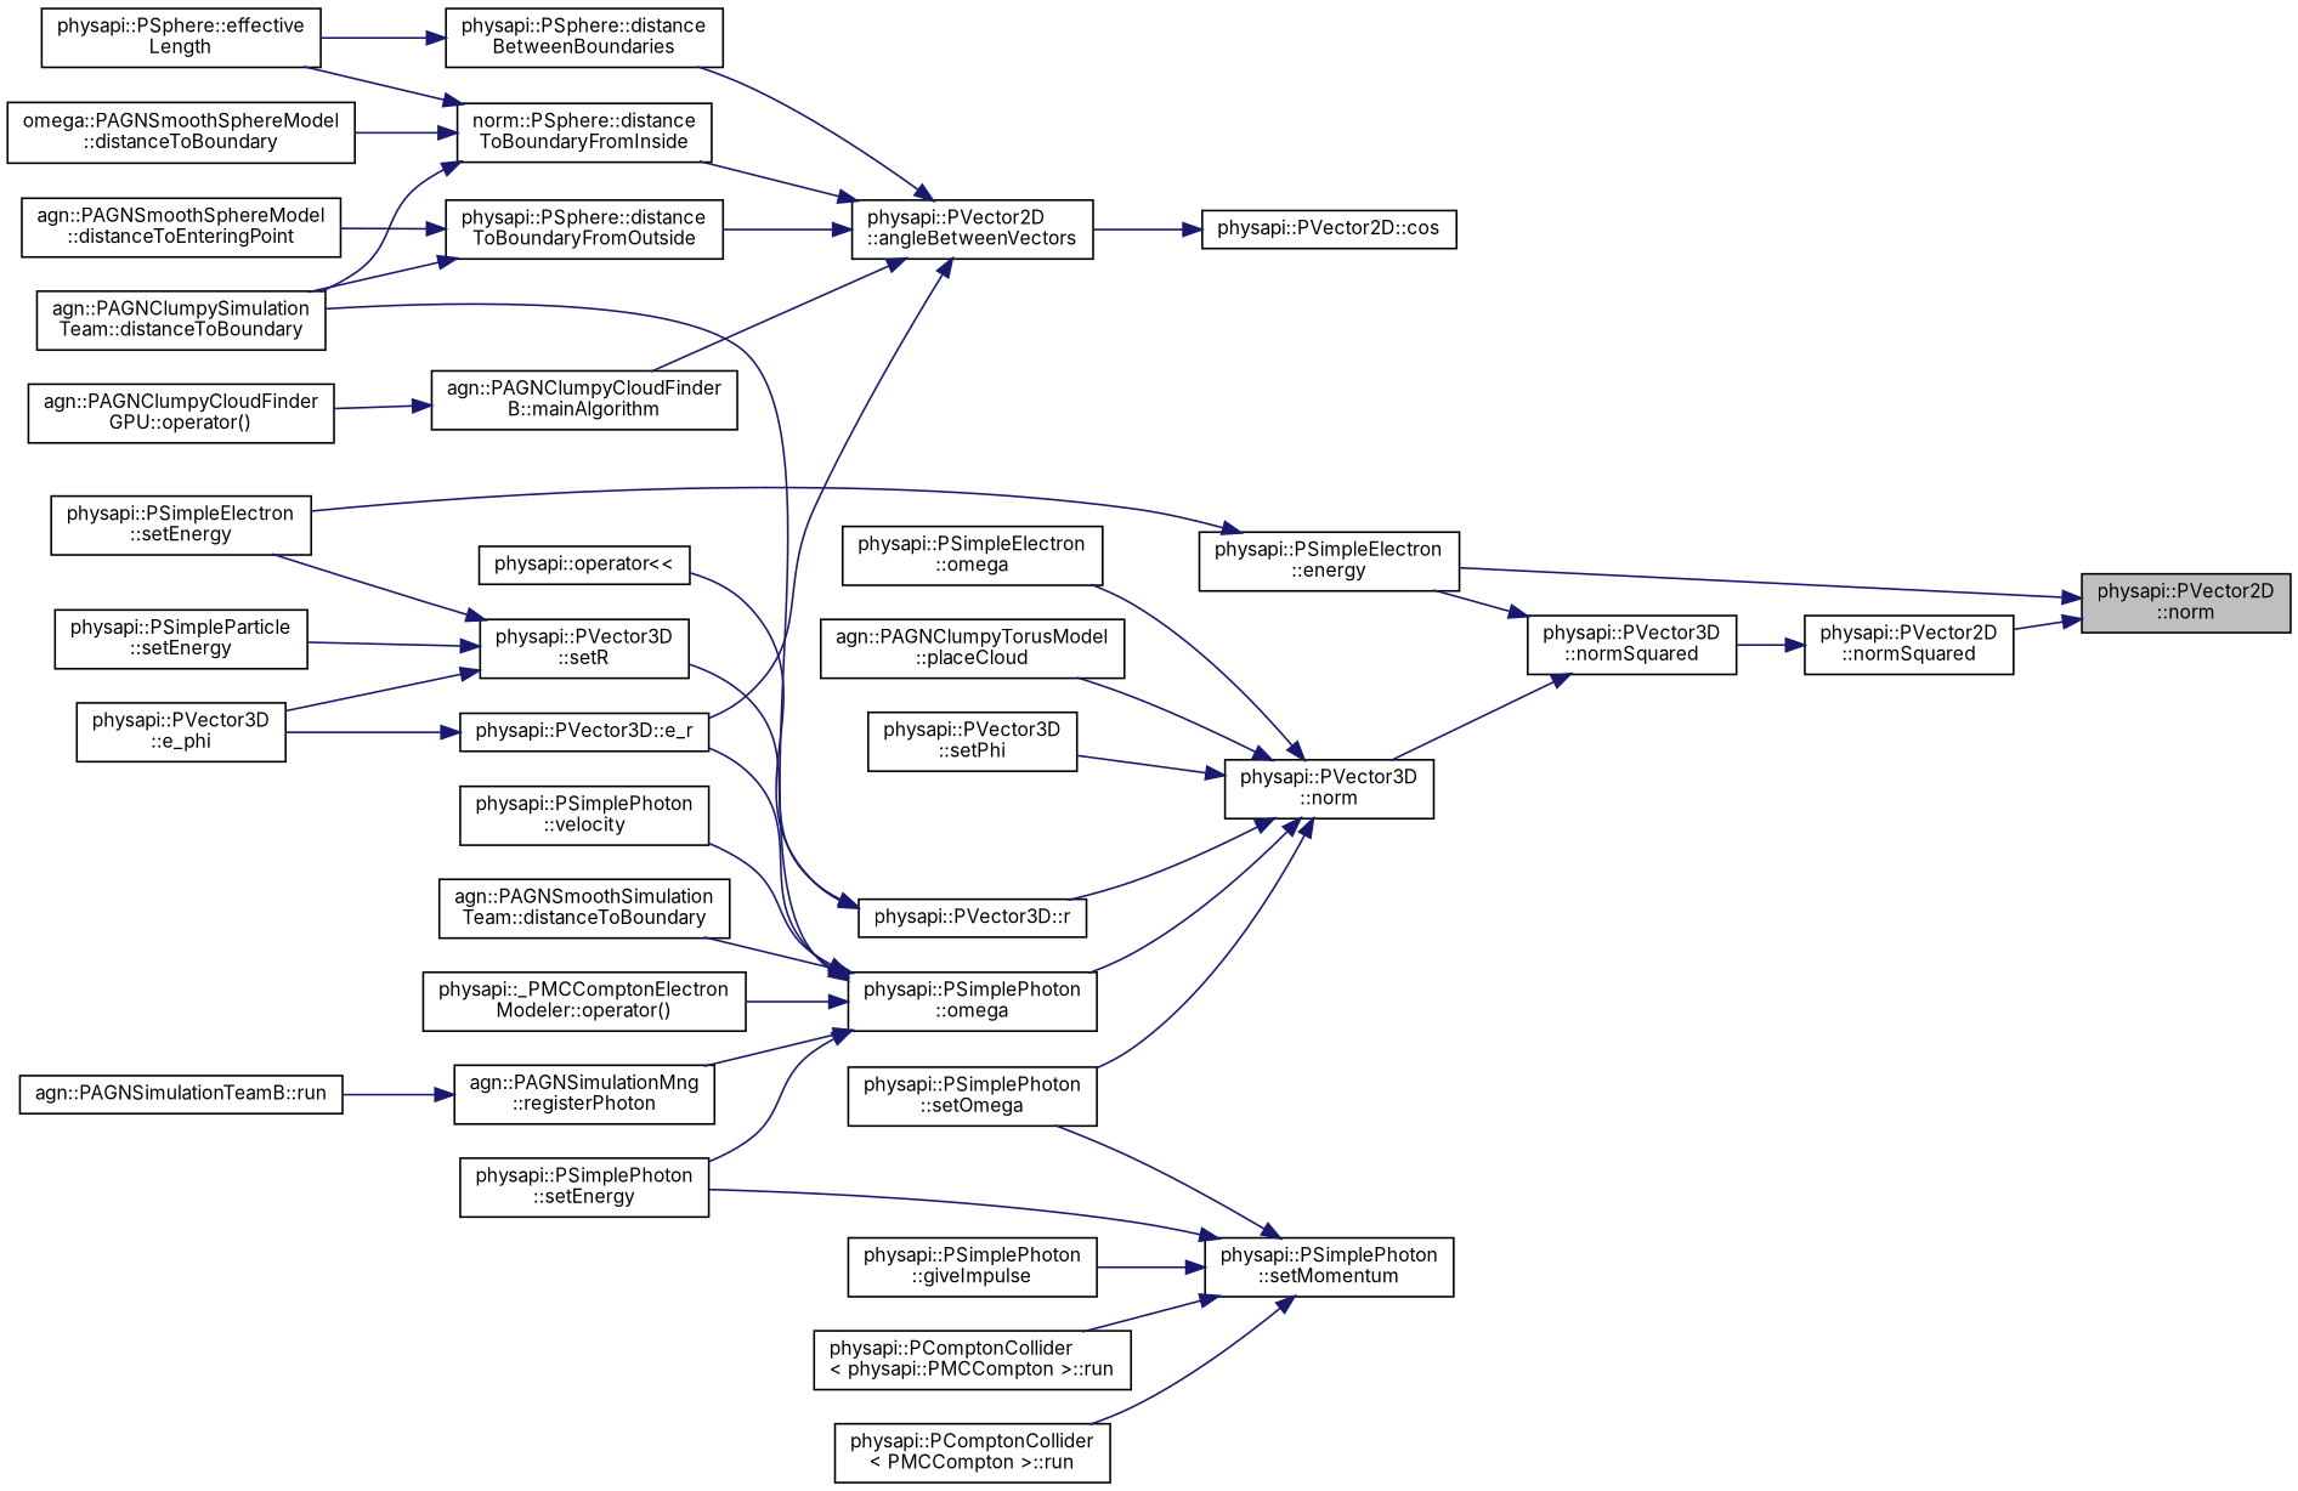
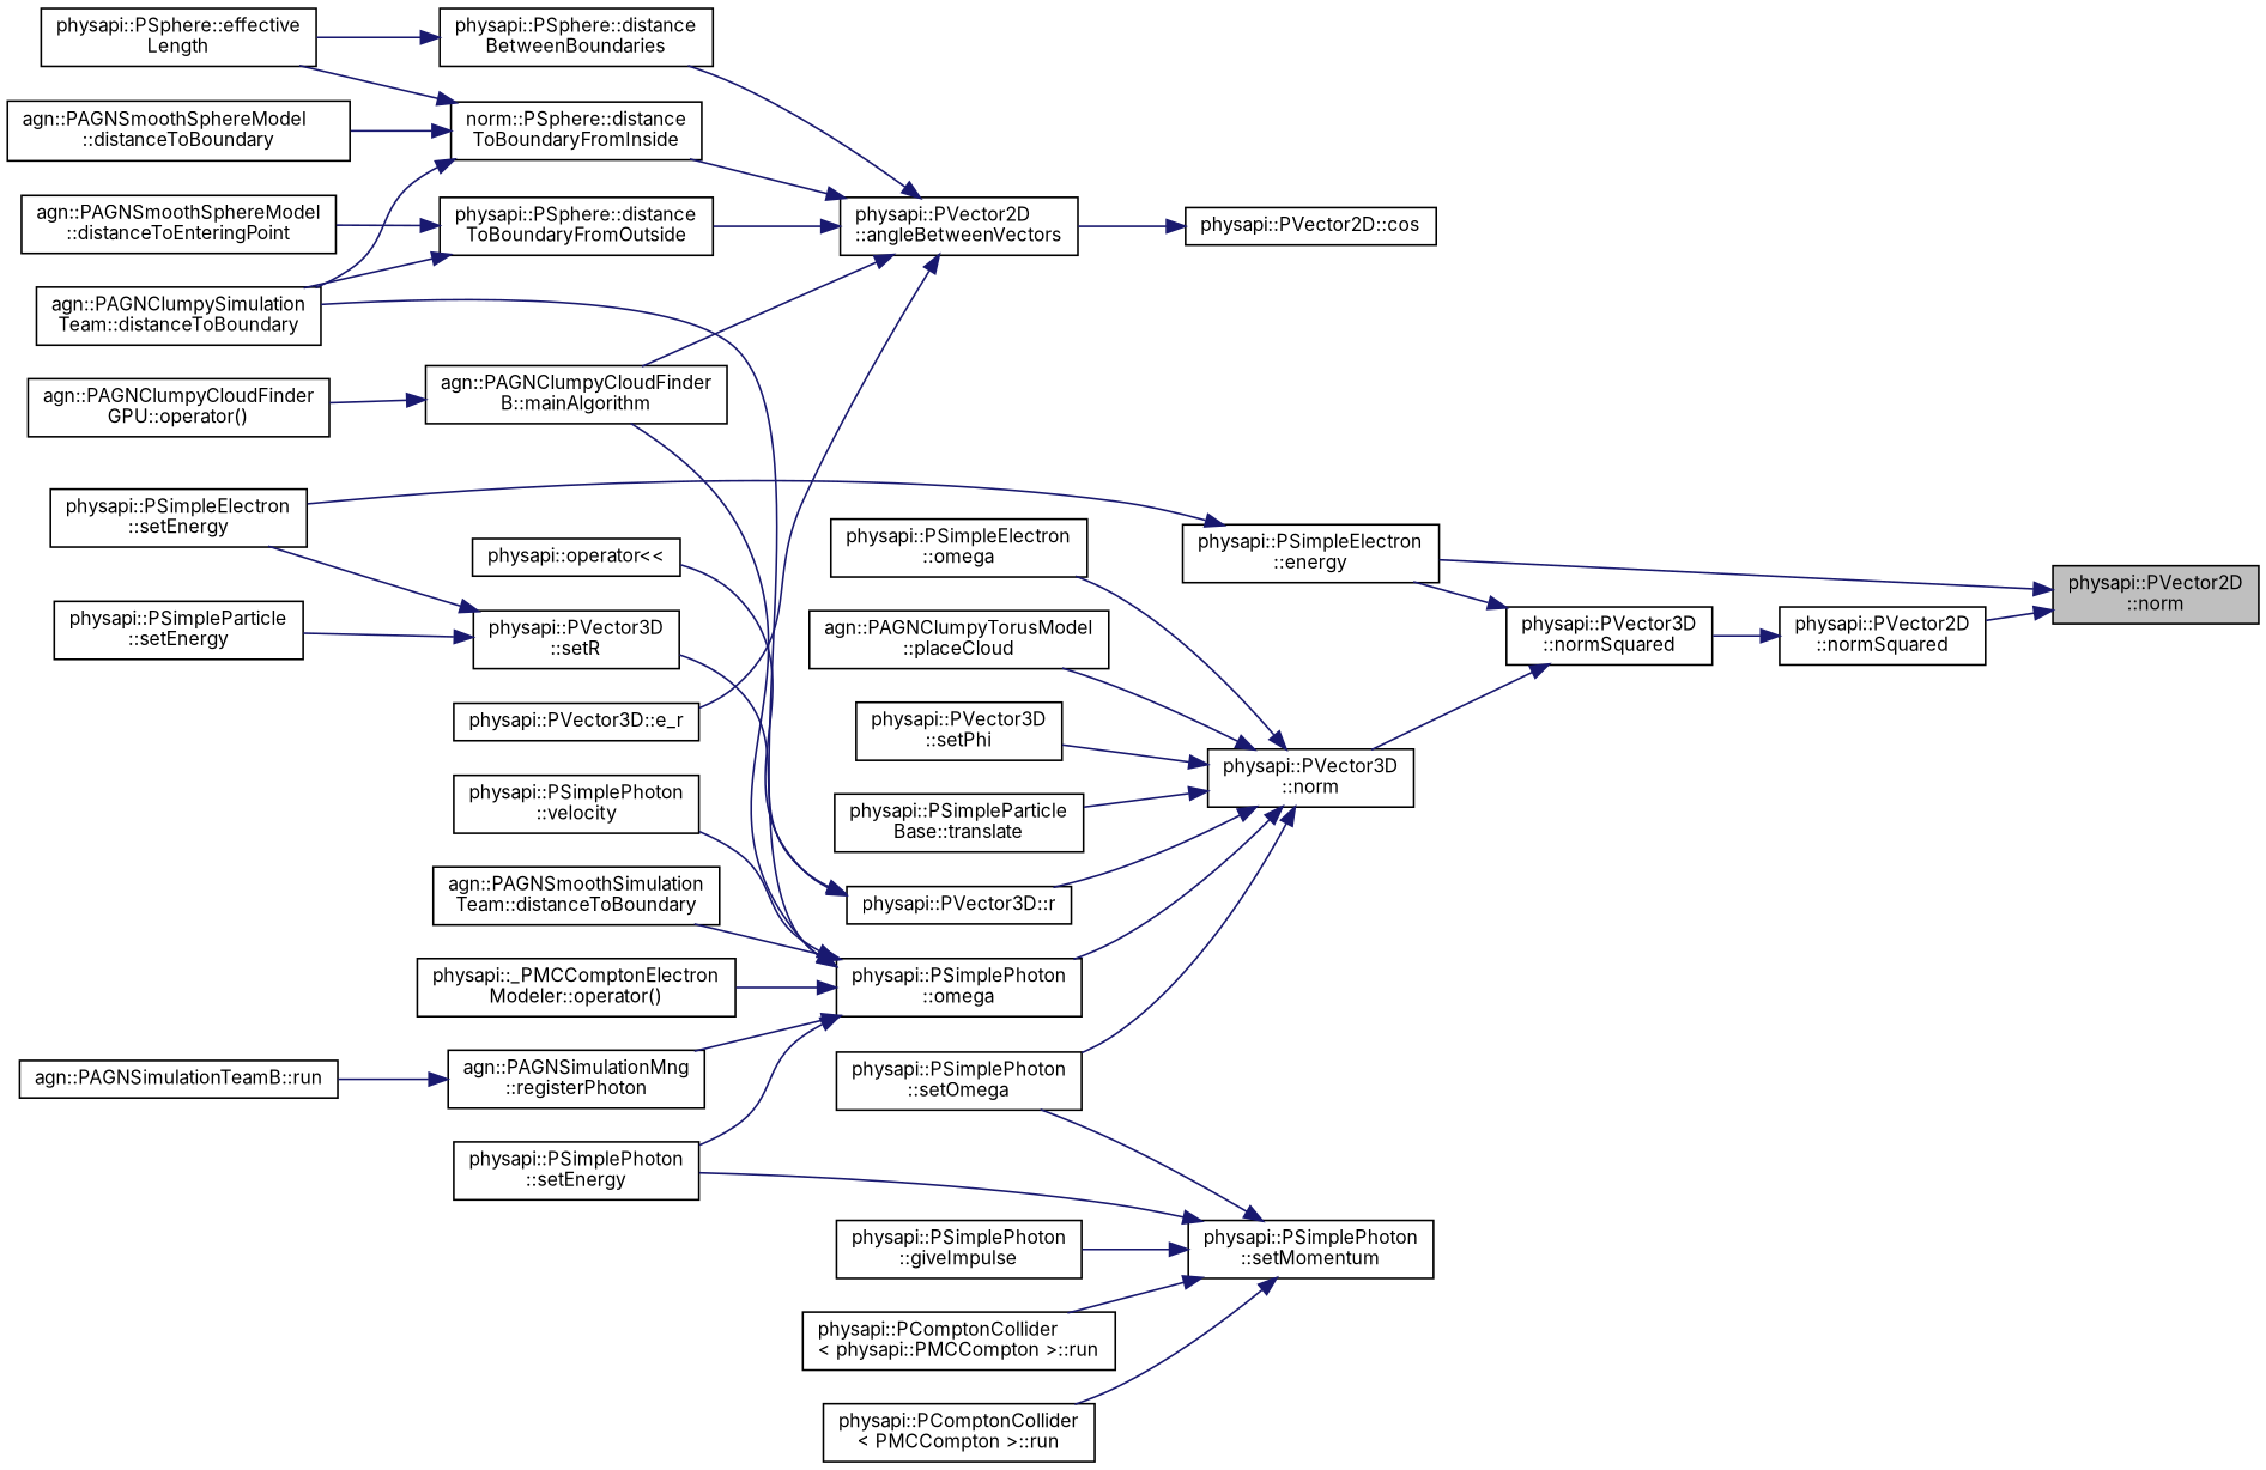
  digraph {
    fontname=Inter
    rankdir=RL
    node [color=black fillcolor=white fontname=Inter fontsize=10 shape=record style=filled]
    edge [color=midnightblue dir=back fontname=Inter fontsize=10 labelfontname=Helvetica labelfontsize=10 style=solid]
    n1 [fillcolor=grey75 fontcolor=black height=0.2 label="physapi::PVector2D\l::norm" width=0.4]
    n2 [height=0.2 label="physapi::PVector2D\l::normSquared" width=0.4]
    n3 [height=0.2 label="physapi::PSimpleElectron\l::energy" width=0.4]
    n4 [height=0.2 label="physapi::PVector2D::cos" width=0.4]
    n5 [height=0.2 label="physapi::PVector2D\l::angleBetweenVectors" width=0.4]
    n6 [height=0.2 label="physapi::PVector3D\l::normSquared" width=0.4]
    n7 [height=0.2 label="physapi::PSphere::distance\lBetweenBoundaries" width=0.4]
    n8 [height=0.2 label="norm::PSphere::distance\lToBoundaryFromInside" width=0.4]
    n9 [height=0.2 label="physapi::PSphere::distance\lToBoundaryFromOutside" width=0.4]
    n10 [height=0.2 label="physapi::PVector3D::e_r" width=0.4]
    n11 [height=0.2 label="agn::PAGNClumpyCloudFinder\lB::mainAlgorithm" width=0.4]
    n12 [height=0.2 label="physapi::PSphere::effective\lLength" width=0.4]
-   n13 [height=0.2 label="omega::PAGNSmoothSphereModel\l::distanceToBoundary" width=0.4]
+   n13 [height=0.2 label="agn::PAGNSmoothSphereModel\l::distanceToBoundary" width=0.4]
    n14 [height=0.2 label="agn::PAGNClumpySimulation\lTeam::distanceToBoundary" width=0.4]
    n15 [height=0.2 label="agn::PAGNSmoothSphereModel\l::distanceToEnteringPoint" width=0.4]
-   n16 [height=0.2 label="physapi::PVector3D\l::e_phi" width=0.4]
    n17 [height=0.2 label="agn::PAGNClumpyCloudFinder\lGPU::operator()" width=0.4]
    n18 [height=0.2 label="physapi::PVector3D\l::norm" width=0.4]
    n19 [height=0.2 label="physapi::PSimpleElectron\l::setEnergy" width=0.4]
    n20 [height=0.2 label="physapi::PSimplePhoton\l::omega" width=0.4]
    n21 [height=0.2 label="physapi::PSimpleElectron\l::omega" width=0.4]
    n22 [height=0.2 label="agn::PAGNClumpyTorusModel\l::placeCloud" width=0.4]
    n23 [height=0.2 label="physapi::PVector3D::r" width=0.4]
    n24 [height=0.2 label="physapi::PSimplePhoton\l::setOmega" width=0.4]
    n25 [height=0.2 label="physapi::PVector3D\l::setPhi" width=0.4]
+   n26 [height=0.2 label="physapi::PSimpleParticle\lBase::translate" width=0.4]
    n27 [height=0.2 label="agn::PAGNSmoothSimulation\lTeam::distanceToBoundary" width=0.4]
    n28 [height=0.2 label="physapi::_PMCComptonElectron\lModeler::operator()" width=0.4]
    n29 [height=0.2 label="agn::PAGNSimulationMng\l::registerPhoton" width=0.4]
    n30 [height=0.2 label="physapi::PSimplePhoton\l::setEnergy" width=0.4]
    n31 [height=0.2 label="physapi::PSimplePhoton\l::velocity" width=0.4]
    n32 [height=0.2 label="physapi::operator\<\<" width=0.4]
    n33 [height=0.2 label="physapi::PVector3D\l::setR" width=0.4]
    n34 [height=0.2 label="physapi::PSimplePhoton\l::setMomentum" width=0.4]
    n35 [height=0.2 label="physapi::PSimplePhoton\l::giveImpulse" width=0.4]
    n36 [height=0.2 label="physapi::PComptonCollider\l\< physapi::PMCCompton \>::run" width=0.4]
    n37 [height=0.2 label="physapi::PComptonCollider\l\< PMCCompton \>::run" width=0.4]
    n38 [height=0.2 label="agn::PAGNSimulationTeamB::run" width=0.4]
    n39 [height=0.2 label="physapi::PSimpleParticle\l::setEnergy" width=0.4]
    n1 -> n2
    n1 -> n3
    n2 -> n6
    n3 -> n19
    n4 -> n5
    n5 -> n7
    n5 -> n8
    n5 -> n9
    n5 -> n10
    n5 -> n11
    n6 -> n3
    n6 -> n18
    n7 -> n12
    n8 -> n12
    n8 -> n13
    n8 -> n14
    n9 -> n14
    n9 -> n15
-   n10 -> n16
    n11 -> n17
    n18 -> n20
    n18 -> n21
    n18 -> n22
    n18 -> n23
    n18 -> n24
    n18 -> n25
-   n20 -> n10
+   n18 -> n26
+   n20 -> n11
    n20 -> n14
    n20 -> n27
    n20 -> n28
    n20 -> n29
    n20 -> n30
    n20 -> n31
    n23 -> n32
    n23 -> n33
    n29 -> n38
-   n33 -> n16
    n33 -> n19
    n33 -> n39
    n34 -> n24
    n34 -> n30
    n34 -> n35
    n34 -> n36
    n34 -> n37
  }
